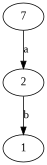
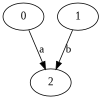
  digraph {
    fontname="Liberation Serif"
    node [fontname="Liberation Serif" init=0 match=0]
    edge [fontname="Liberation Serif" guard="{x0 < 1}"]
-   0 [init=1 label=7]
+   0 [init=1]
    2 [match=1]
    1
    0 -> 2 [label=a]
-   2 -> 1 [label=b]
+   1 -> 2 [label=b]
  }
